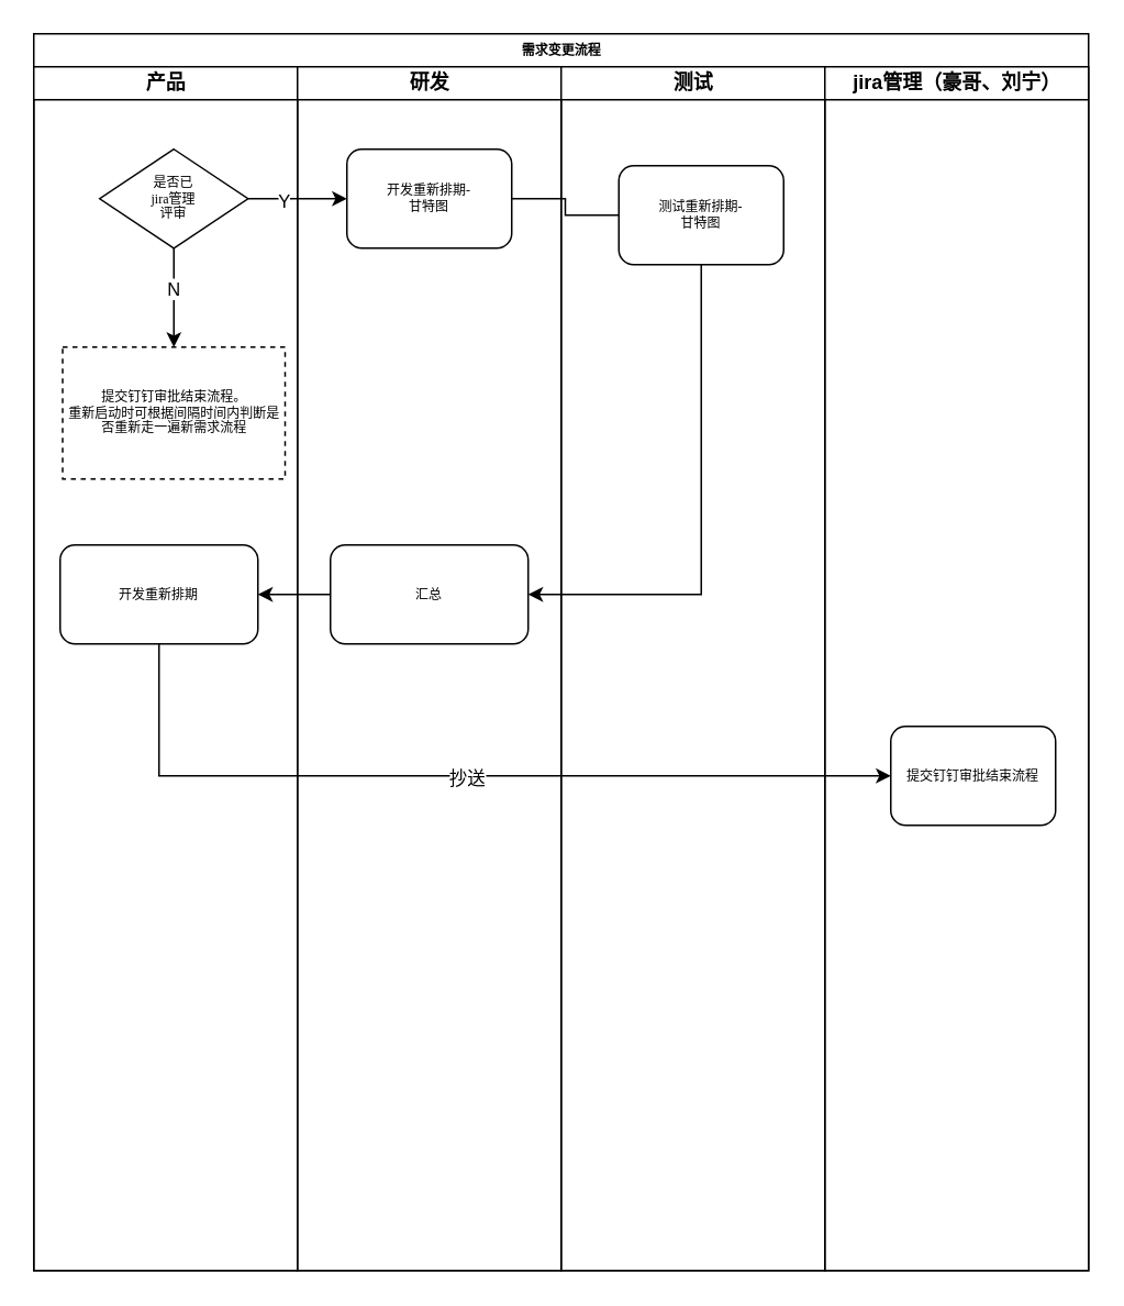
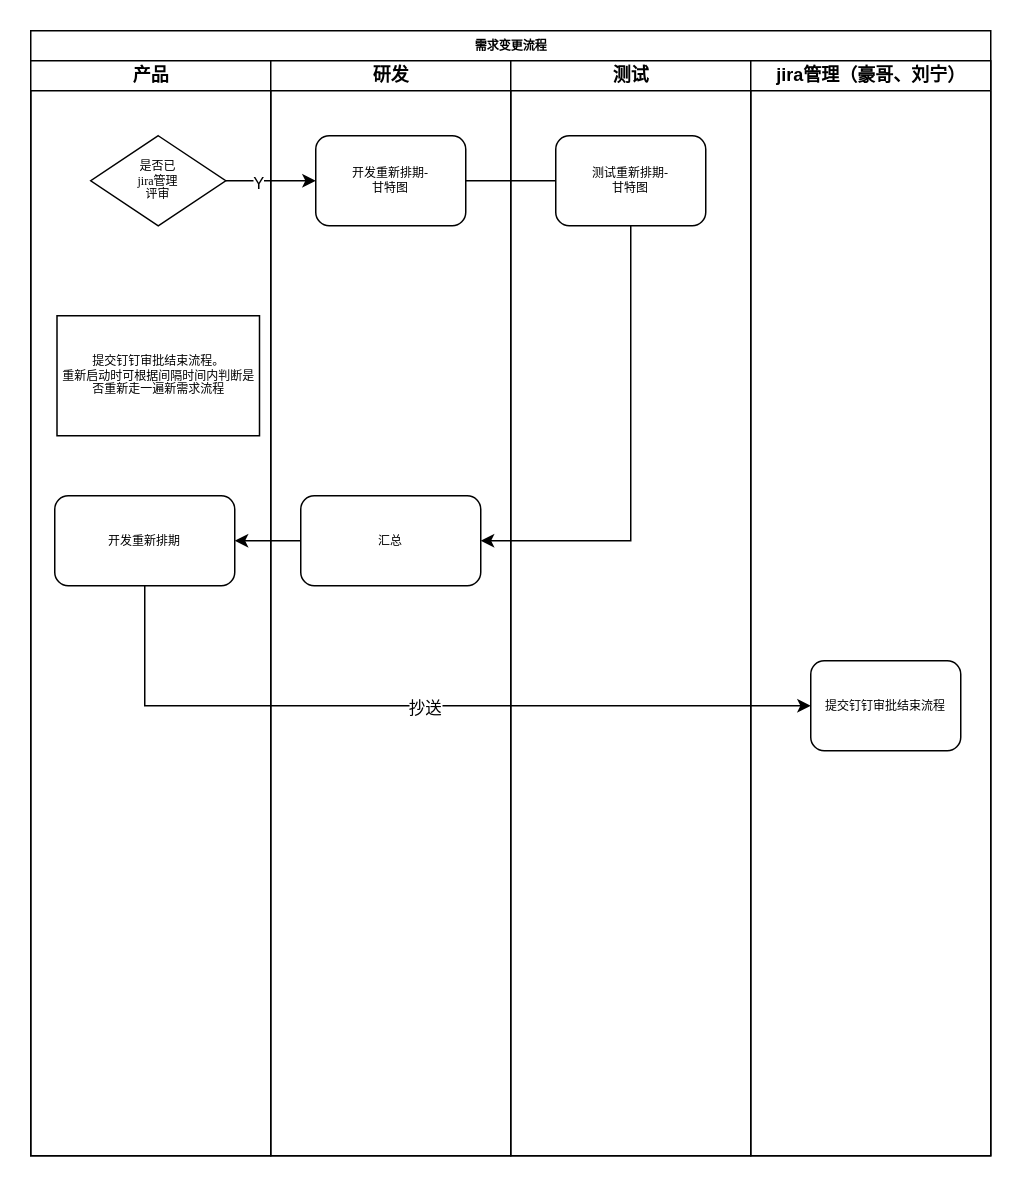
  <mxCell id="0" />
  <mxCell id="1" parent="0" />
  <mxCell id="2" value="需求变更流程" style="swimlane;html=1;childLayout=stackLayout;startSize=20;rounded=0;shadow=0;labelBackgroundColor=none;strokeWidth=1;fontFamily=Verdana;fontSize=8;align=center;" parent="1" vertex="1"><mxGeometry x="20" y="20" width="640" height="750" as="geometry" /></mxCell>
  <mxCell id="3" value="产品" style="swimlane;html=1;startSize=20;" parent="2" vertex="1"><mxGeometry y="20" width="160" height="730" as="geometry" /></mxCell>
- <mxCell id="4" value="" style="edgeStyle=orthogonalEdgeStyle;rounded=0;orthogonalLoop=1;jettySize=auto;html=1;" edge="1" parent="3" source="6" target="7"><mxGeometry relative="1" as="geometry" /></mxCell>
- <mxCell id="5" value="N" style="edgeLabel;html=1;align=center;verticalAlign=middle;resizable=0;points=[];" vertex="1" connectable="0" parent="4"><mxGeometry x="-0.2" y="-1" relative="1" as="geometry"><mxPoint as="offset" /></mxGeometry></mxCell>
  <mxCell id="6" value="是否已&lt;br&gt;jira管理&lt;br&gt;评审" style="rhombus;whiteSpace=wrap;html=1;rounded=0;shadow=0;labelBackgroundColor=none;strokeWidth=1;fontFamily=Verdana;fontSize=8;align=center;" vertex="1" parent="3"><mxGeometry x="40" y="50" width="90" height="60" as="geometry" /></mxCell>
- <mxCell id="7" value="提交钉钉审批结束流程。&lt;br&gt;重新启动时可根据间隔时间内判断是否重新走一遍新需求流程" style="whiteSpace=wrap;html=1;fontSize=8;fontFamily=Verdana;rounded=0;shadow=0;labelBackgroundColor=none;strokeWidth=1;dashed=1;" vertex="1" parent="3"><mxGeometry x="17.5" y="170" width="135" height="80" as="geometry" /></mxCell>
+ <mxCell id="7" value="提交钉钉审批结束流程。&lt;br&gt;重新启动时可根据间隔时间内判断是否重新走一遍新需求流程" style="whiteSpace=wrap;html=1;fontSize=8;fontFamily=Verdana;rounded=0;shadow=0;labelBackgroundColor=none;strokeWidth=1;" vertex="1" parent="3"><mxGeometry x="17.5" y="170" width="135" height="80" as="geometry" /></mxCell>
  <mxCell id="8" value="开发重新排期" style="whiteSpace=wrap;html=1;fontSize=8;fontFamily=Verdana;rounded=1;shadow=0;labelBackgroundColor=none;strokeWidth=1;" vertex="1" parent="3"><mxGeometry x="16" y="290" width="120" height="60" as="geometry" /></mxCell>
  <mxCell id="9" value="研发" style="swimlane;html=1;startSize=20;" parent="2" vertex="1"><mxGeometry x="160" y="20" width="160" height="730" as="geometry" /></mxCell>
  <mxCell id="10" value="开发重新排期-&lt;br&gt;甘特图" style="rounded=1;whiteSpace=wrap;html=1;shadow=0;labelBackgroundColor=none;strokeWidth=1;fontFamily=Verdana;fontSize=8;align=center;" vertex="1" parent="9"><mxGeometry x="30" y="50" width="100" height="60" as="geometry" /></mxCell>
  <mxCell id="11" value="汇总" style="whiteSpace=wrap;html=1;fontSize=8;fontFamily=Verdana;rounded=1;shadow=0;labelBackgroundColor=none;strokeWidth=1;" vertex="1" parent="9"><mxGeometry x="20" y="290" width="120" height="60" as="geometry" /></mxCell>
  <mxCell id="12" value="测试" style="swimlane;html=1;startSize=20;" parent="2" vertex="1"><mxGeometry x="320" y="20" width="160" height="730" as="geometry" /></mxCell>
- <mxCell id="13" value="测试重新排期-&lt;br&gt;甘特图" style="rounded=1;whiteSpace=wrap;html=1;shadow=0;labelBackgroundColor=none;strokeWidth=1;fontFamily=Verdana;fontSize=8;align=center;" vertex="1" parent="12"><mxGeometry x="35" y="60" width="100" height="60" as="geometry" /></mxCell>
+ <mxCell id="13" value="测试重新排期-&lt;br&gt;甘特图" style="rounded=1;whiteSpace=wrap;html=1;shadow=0;labelBackgroundColor=none;strokeWidth=1;fontFamily=Verdana;fontSize=8;align=center;" vertex="1" parent="12"><mxGeometry x="30" y="50" width="100" height="60" as="geometry" /></mxCell>
  <mxCell id="14" value="jira管理（豪哥、刘宁）" style="swimlane;html=1;startSize=20;" vertex="1" parent="2"><mxGeometry x="480" y="20" width="160" height="730" as="geometry" /></mxCell>
  <mxCell id="15" value="提交钉钉审批结束流程" style="rounded=1;whiteSpace=wrap;html=1;shadow=0;labelBackgroundColor=none;strokeWidth=1;fontFamily=Verdana;fontSize=8;align=center;" vertex="1" parent="14"><mxGeometry x="40" y="400" width="100" height="60" as="geometry" /></mxCell>
  <mxCell id="16" style="edgeStyle=orthogonalEdgeStyle;rounded=0;orthogonalLoop=1;jettySize=auto;html=1;exitX=1;exitY=0.5;exitDx=0;exitDy=0;entryX=0;entryY=0.5;entryDx=0;entryDy=0;" edge="1" parent="2" source="6" target="10"><mxGeometry relative="1" as="geometry" /></mxCell>
  <mxCell id="17" value="Y" style="edgeLabel;html=1;align=center;verticalAlign=middle;resizable=0;points=[];" vertex="1" connectable="0" parent="16"><mxGeometry x="-0.3" y="-1" relative="1" as="geometry"><mxPoint as="offset" /></mxGeometry></mxCell>
  <mxCell id="18" style="edgeStyle=orthogonalEdgeStyle;rounded=0;orthogonalLoop=1;jettySize=auto;html=1;exitX=1;exitY=0.5;exitDx=0;exitDy=0;entryX=0;entryY=0.5;entryDx=0;entryDy=0;endArrow=none;" edge="1" parent="2" source="10" target="13"><mxGeometry relative="1" as="geometry" /></mxCell>
  <mxCell id="19" style="edgeStyle=orthogonalEdgeStyle;rounded=0;orthogonalLoop=1;jettySize=auto;html=1;exitX=0.5;exitY=1;exitDx=0;exitDy=0;entryX=1;entryY=0.5;entryDx=0;entryDy=0;" edge="1" parent="2" source="13" target="11"><mxGeometry relative="1" as="geometry" /></mxCell>
  <mxCell id="20" value="" style="edgeStyle=orthogonalEdgeStyle;rounded=0;orthogonalLoop=1;jettySize=auto;html=1;" edge="1" parent="2" source="11" target="8"><mxGeometry relative="1" as="geometry" /></mxCell>
  <mxCell id="21" style="edgeStyle=orthogonalEdgeStyle;rounded=0;orthogonalLoop=1;jettySize=auto;html=1;exitX=0.5;exitY=1;exitDx=0;exitDy=0;entryX=0;entryY=0.5;entryDx=0;entryDy=0;" edge="1" parent="2" source="8" target="15"><mxGeometry relative="1" as="geometry" /></mxCell>
  <mxCell id="22" value="抄送" style="edgeLabel;html=1;align=center;verticalAlign=middle;resizable=0;points=[];" vertex="1" connectable="0" parent="21"><mxGeometry x="0.015" y="-1" relative="1" as="geometry"><mxPoint as="offset" /></mxGeometry></mxCell>
